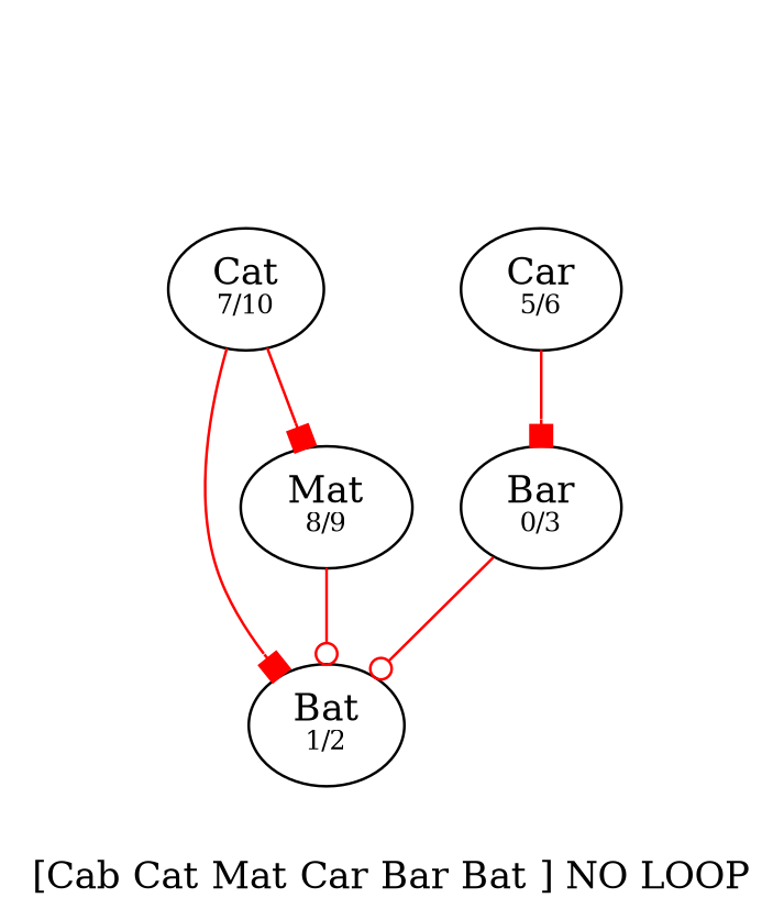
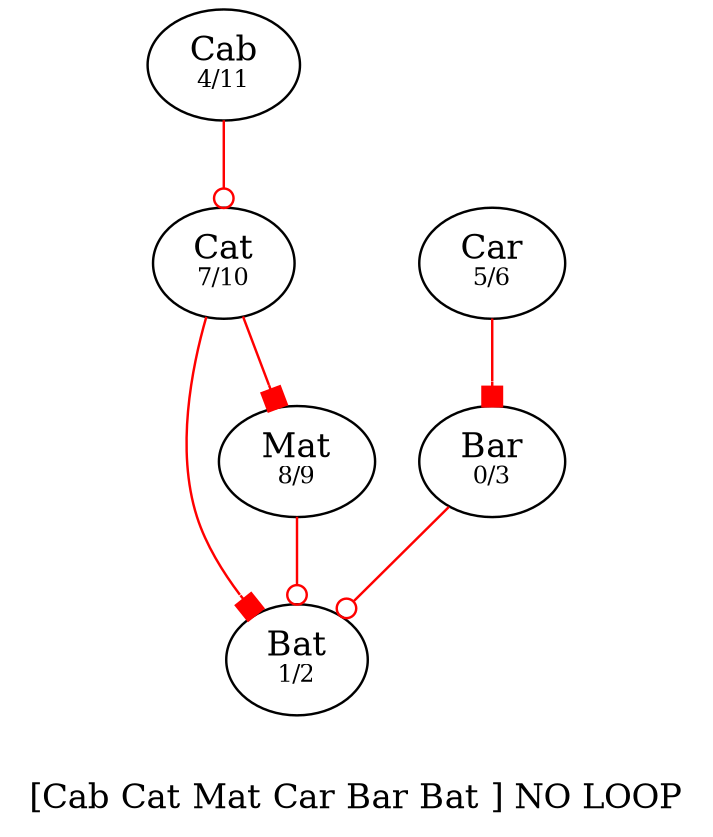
  digraph {
    label="[Cab Cat Mat Car Bar Bat ] NO LOOP"
    edge [arrowhead=odot color=red]
    n1 [label=<Bar<BR /><FONT POINT-SIZE="10">0/3</FONT>>]
    n2 [label=<Bat<BR /><FONT POINT-SIZE="10">1/2</FONT>>]
+   n3 [label=<Cab<BR /><FONT POINT-SIZE="10">4/11</FONT>>]
    n4 [label=<Cat<BR /><FONT POINT-SIZE="10">7/10</FONT>>]
    n5 [label=<Car<BR /><FONT POINT-SIZE="10">5/6</FONT>>]
    n6 [label=<Mat<BR /><FONT POINT-SIZE="10">8/9</FONT>>]
    n1 -> n2
+   n3 -> n4
    n4 -> n2 [arrowhead=box]
    n4 -> n6 [arrowhead=box]
    n5 -> n1 [arrowhead=box]
    n6 -> n2
  }
